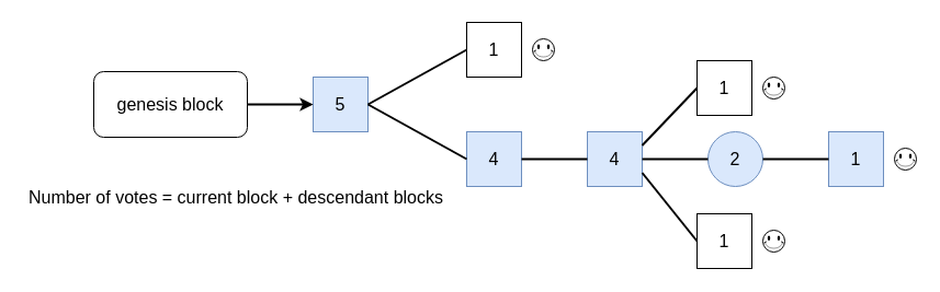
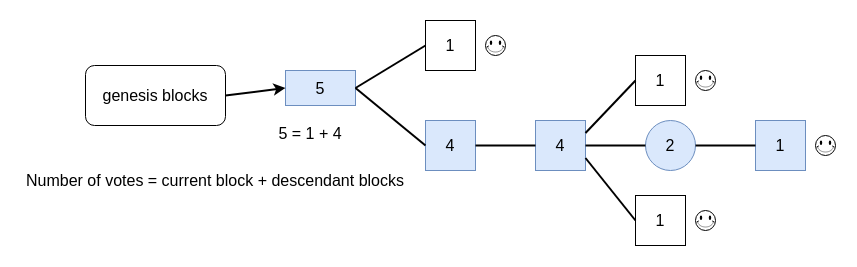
  <mxCell id="0" />
  <mxCell id="1" parent="0" />
- <mxCell id="2" value="&lt;font style=&quot;font-size: 16px;&quot;&gt;genesis block&lt;/font&gt;" style="rounded=1;whiteSpace=wrap;html=1;" parent="1" vertex="1"><mxGeometry x="85" y="65" width="140" height="60" as="geometry" /></mxCell>
- <mxCell id="3" value="5" style="whiteSpace=wrap;html=1;aspect=fixed;fontSize=16;fillColor=#dae8fc;strokeColor=#6c8ebf;" parent="1" vertex="1"><mxGeometry x="285" y="70" width="50" height="50" as="geometry" /></mxCell>
+ <mxCell id="2" value="&lt;font style=&quot;font-size: 16px;&quot;&gt;genesis blocks&lt;/font&gt;" style="rounded=1;whiteSpace=wrap;html=1;" parent="1" vertex="1"><mxGeometry x="85" y="65" width="140" height="60" as="geometry" /></mxCell>
+ <mxCell id="3" value="5" style="whiteSpace=wrap;html=1;aspect=fixed;fontSize=16;fillColor=#dae8fc;strokeColor=#6c8ebf;" parent="1" vertex="1"><mxGeometry x="285" y="70" width="70" height="35" as="geometry" /></mxCell>
  <mxCell id="4" value="1" style="whiteSpace=wrap;html=1;aspect=fixed;fontSize=16;" parent="1" vertex="1"><mxGeometry x="425" y="20" width="50" height="50" as="geometry" /></mxCell>
  <mxCell id="5" value="4" style="whiteSpace=wrap;html=1;aspect=fixed;fontSize=16;fillColor=#dae8fc;strokeColor=#6c8ebf;" parent="1" vertex="1"><mxGeometry x="425" y="120" width="50" height="50" as="geometry" /></mxCell>
  <mxCell id="6" value="" style="endArrow=classic;html=1;rounded=0;fontSize=16;strokeWidth=2;exitX=1;exitY=0.5;exitDx=0;exitDy=0;entryX=0;entryY=0.5;entryDx=0;entryDy=0;" parent="1" source="2" target="3" edge="1"><mxGeometry width="50" height="50" relative="1" as="geometry"><mxPoint x="385" y="205" as="sourcePoint" /><mxPoint x="435" y="155" as="targetPoint" /></mxGeometry></mxCell>
  <mxCell id="7" value="" style="endArrow=none;html=1;rounded=0;fontSize=16;strokeWidth=2;exitX=1;exitY=0.5;exitDx=0;exitDy=0;entryX=0;entryY=0.5;entryDx=0;entryDy=0;" parent="1" source="3" target="4" edge="1"><mxGeometry width="50" height="50" relative="1" as="geometry"><mxPoint x="235" y="105" as="sourcePoint" /><mxPoint x="295" y="105" as="targetPoint" /></mxGeometry></mxCell>
  <mxCell id="8" value="" style="endArrow=none;html=1;rounded=0;fontSize=16;strokeWidth=2;exitX=1;exitY=0.5;exitDx=0;exitDy=0;entryX=0;entryY=0.5;entryDx=0;entryDy=0;" parent="1" source="3" target="5" edge="1"><mxGeometry width="50" height="50" relative="1" as="geometry"><mxPoint x="345" y="105" as="sourcePoint" /><mxPoint x="435" y="55" as="targetPoint" /></mxGeometry></mxCell>
  <mxCell id="9" value="2" style="ellipse;whiteSpace=wrap;html=1;aspect=fixed;fontSize=16;fillColor=#dae8fc;strokeColor=#6c8ebf;" parent="1" vertex="1"><mxGeometry x="645" y="120" width="50" height="50" as="geometry" /></mxCell>
  <mxCell id="10" value="4" style="whiteSpace=wrap;html=1;aspect=fixed;fontSize=16;fillColor=#dae8fc;strokeColor=#6c8ebf;" parent="1" vertex="1"><mxGeometry x="535" y="120" width="50" height="50" as="geometry" /></mxCell>
  <mxCell id="11" value="1" style="whiteSpace=wrap;html=1;aspect=fixed;fontSize=16;fillColor=#dae8fc;strokeColor=#6c8ebf;" parent="1" vertex="1"><mxGeometry x="755" y="120" width="50" height="50" as="geometry" /></mxCell>
  <mxCell id="12" value="1" style="whiteSpace=wrap;html=1;aspect=fixed;fontSize=16;" parent="1" vertex="1"><mxGeometry x="635" y="55" width="50" height="50" as="geometry" /></mxCell>
  <mxCell id="13" value="1" style="whiteSpace=wrap;html=1;aspect=fixed;fontSize=16;" parent="1" vertex="1"><mxGeometry x="635" y="195" width="50" height="50" as="geometry" /></mxCell>
  <mxCell id="14" value="" style="endArrow=none;html=1;rounded=0;fontSize=16;strokeWidth=2;exitX=1;exitY=0.5;exitDx=0;exitDy=0;entryX=0;entryY=0.5;entryDx=0;entryDy=0;" parent="1" source="5" target="10" edge="1"><mxGeometry width="50" height="50" relative="1" as="geometry"><mxPoint x="345" y="105" as="sourcePoint" /><mxPoint x="435" y="155" as="targetPoint" /></mxGeometry></mxCell>
  <mxCell id="15" value="" style="endArrow=none;html=1;rounded=0;fontSize=16;strokeWidth=2;exitX=1;exitY=0.5;exitDx=0;exitDy=0;entryX=0;entryY=0.5;entryDx=0;entryDy=0;" parent="1" source="10" target="9" edge="1"><mxGeometry width="50" height="50" relative="1" as="geometry"><mxPoint x="485" y="155" as="sourcePoint" /><mxPoint x="545" y="155" as="targetPoint" /></mxGeometry></mxCell>
  <mxCell id="16" value="" style="endArrow=none;html=1;rounded=0;fontSize=16;strokeWidth=2;exitX=1;exitY=0.5;exitDx=0;exitDy=0;entryX=0;entryY=0.5;entryDx=0;entryDy=0;" parent="1" source="9" target="11" edge="1"><mxGeometry width="50" height="50" relative="1" as="geometry"><mxPoint x="595" y="155" as="sourcePoint" /><mxPoint x="655" y="155" as="targetPoint" /></mxGeometry></mxCell>
  <mxCell id="17" value="" style="endArrow=none;html=1;rounded=0;fontSize=16;strokeWidth=2;exitX=1;exitY=0.25;exitDx=0;exitDy=0;entryX=0;entryY=0.5;entryDx=0;entryDy=0;" parent="1" source="10" target="12" edge="1"><mxGeometry width="50" height="50" relative="1" as="geometry"><mxPoint x="595" y="155" as="sourcePoint" /><mxPoint x="655" y="155" as="targetPoint" /></mxGeometry></mxCell>
  <mxCell id="18" value="" style="endArrow=none;html=1;rounded=0;fontSize=16;strokeWidth=2;exitX=1;exitY=0.75;exitDx=0;exitDy=0;entryX=0;entryY=0.5;entryDx=0;entryDy=0;" parent="1" source="10" target="13" edge="1"><mxGeometry width="50" height="50" relative="1" as="geometry"><mxPoint x="595" y="142.5" as="sourcePoint" /><mxPoint x="645" y="90" as="targetPoint" /></mxGeometry></mxCell>
  <mxCell id="19" value="" style="verticalLabelPosition=bottom;verticalAlign=top;html=1;shape=mxgraph.basic.smiley" parent="1" vertex="1"><mxGeometry x="485" y="35" width="20" height="20" as="geometry" /></mxCell>
  <mxCell id="20" value="" style="verticalLabelPosition=bottom;verticalAlign=top;html=1;shape=mxgraph.basic.smiley" parent="1" vertex="1"><mxGeometry x="695" y="70" width="20" height="20" as="geometry" /></mxCell>
  <mxCell id="21" value="" style="verticalLabelPosition=bottom;verticalAlign=top;html=1;shape=mxgraph.basic.smiley" parent="1" vertex="1"><mxGeometry x="815" y="135" width="20" height="20" as="geometry" /></mxCell>
  <mxCell id="22" value="" style="verticalLabelPosition=bottom;verticalAlign=top;html=1;shape=mxgraph.basic.smiley" parent="1" vertex="1"><mxGeometry x="695" y="210" width="20" height="20" as="geometry" /></mxCell>
  <mxCell id="23" value="&lt;font style=&quot;font-size: 16px;&quot;&gt;Number of votes = current block + descendant blocks&lt;/font&gt;" style="text;html=1;strokeColor=none;fillColor=none;align=center;verticalAlign=middle;whiteSpace=wrap;rounded=0;" parent="1" vertex="1"><mxGeometry x="20" y="145" width="390" height="70" as="geometry" /></mxCell>
+ <mxCell id="24" value="&lt;font style=&quot;font-size: 16px;&quot;&gt;5 = 1 + 4&lt;/font&gt;" style="text;html=1;strokeColor=none;fillColor=none;align=center;verticalAlign=middle;whiteSpace=wrap;rounded=0;" vertex="1" parent="1"><mxGeometry x="260" y="120" width="100" height="25" as="geometry" /></mxCell>
